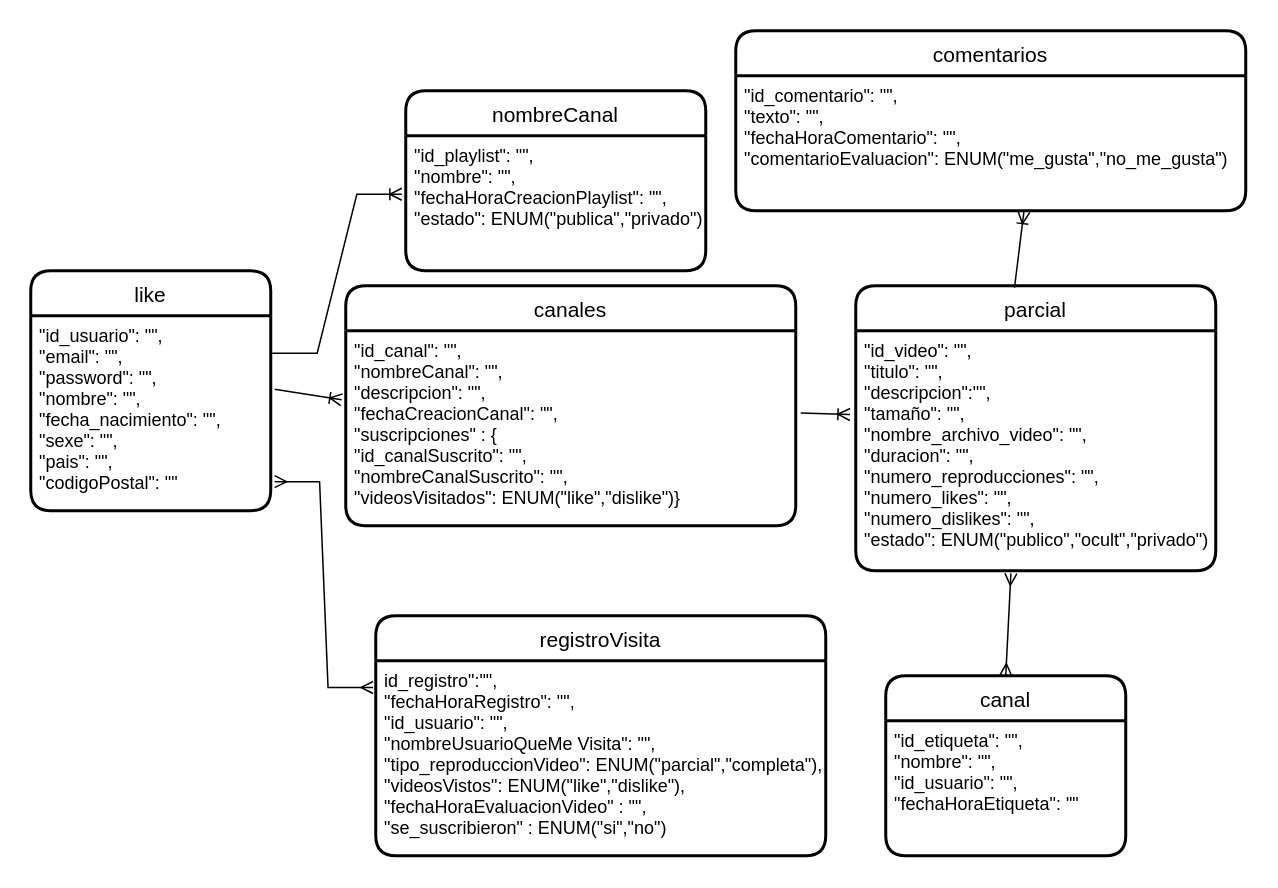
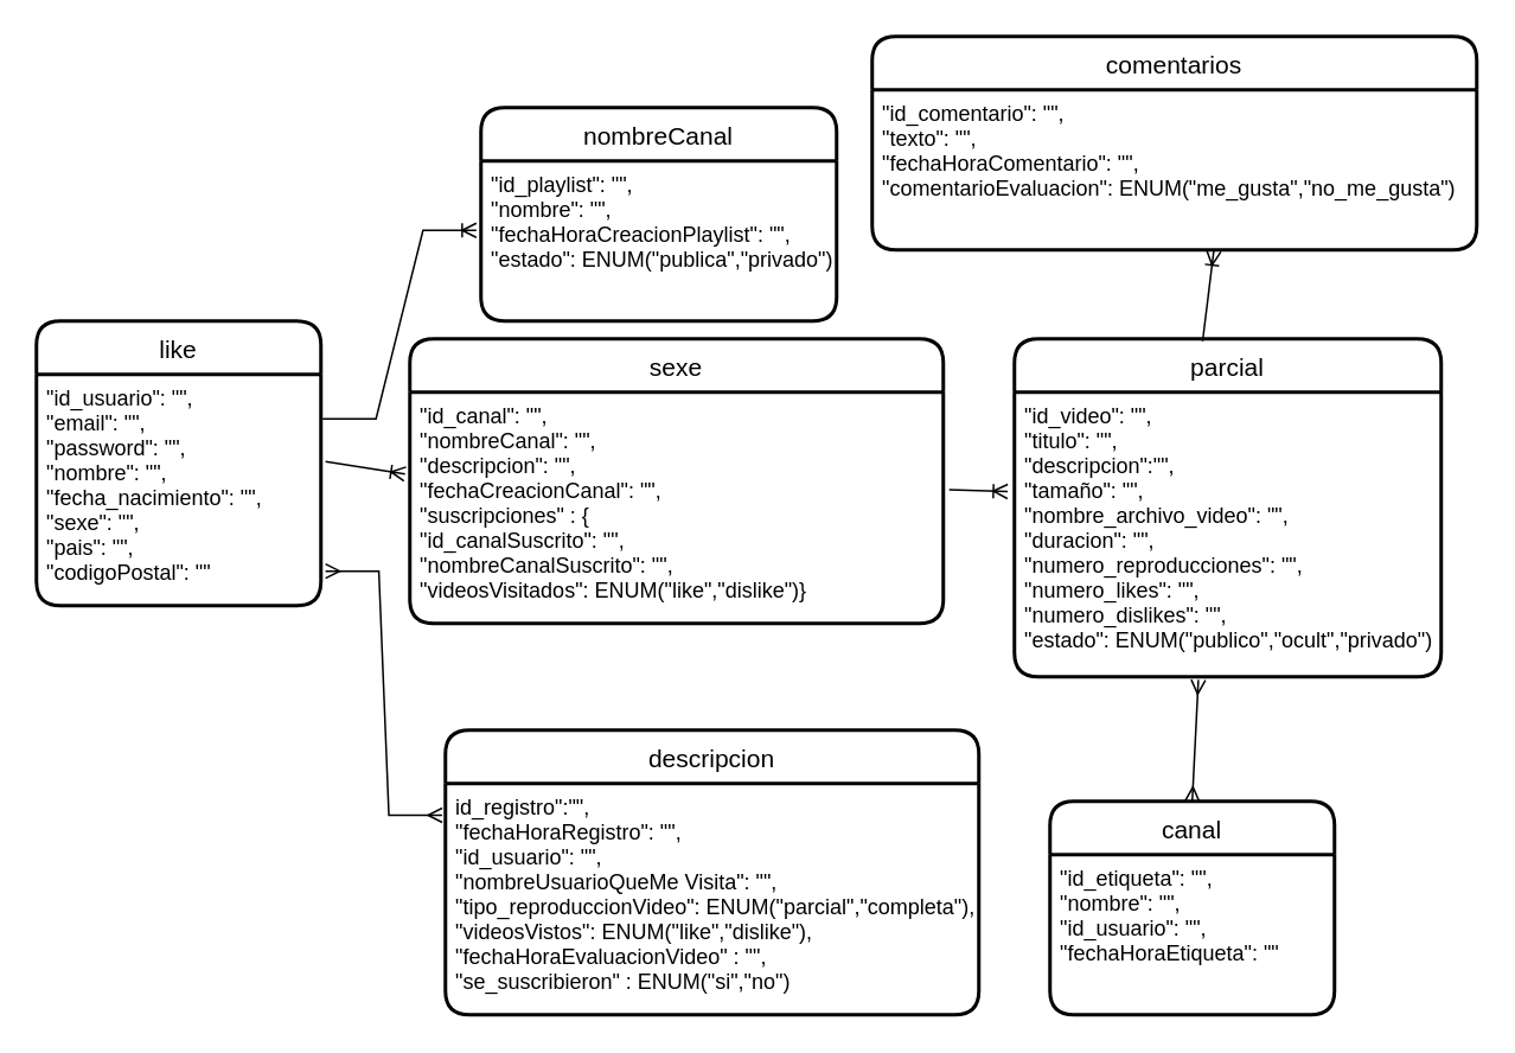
  <mxCell id="0" />
  <mxCell id="1" parent="0" />
- <mxCell id="2" value="canales" style="swimlane;childLayout=stackLayout;horizontal=1;startSize=30;horizontalStack=0;rounded=1;fontSize=14;fontStyle=0;strokeWidth=2;resizeParent=0;resizeLast=1;shadow=0;dashed=0;align=center;" vertex="1" parent="1"><mxGeometry x="230" y="190" width="300" height="160" as="geometry" /></mxCell>
+ <mxCell id="2" value="sexe" style="swimlane;childLayout=stackLayout;horizontal=1;startSize=30;horizontalStack=0;rounded=1;fontSize=14;fontStyle=0;strokeWidth=2;resizeParent=0;resizeLast=1;shadow=0;dashed=0;align=center;" vertex="1" parent="1"><mxGeometry x="230" y="190" width="300" height="160" as="geometry" /></mxCell>
  <mxCell id="3" value="&quot;id_canal&quot;: &quot;&quot;,&#10;&quot;nombreCanal&quot;: &quot;&quot;,&#10;&quot;descripcion&quot;: &quot;&quot;,&#10;&quot;fechaCreacionCanal&quot;: &quot;&quot;,&#10;&quot;suscripciones&quot; : {&#10;&quot;id_canalSuscrito&quot;: &quot;&quot;,&#10;&quot;nombreCanalSuscrito&quot;: &quot;&quot;,&#10;&quot;videosVisitados&quot;: ENUM(&quot;like&quot;,&quot;dislike&quot;)}&#10;" style="align=left;strokeColor=none;fillColor=none;spacingLeft=4;fontSize=12;verticalAlign=top;resizable=0;rotatable=0;part=1;" vertex="1" parent="2"><mxGeometry y="30" width="300" height="130" as="geometry" /></mxCell>
  <mxCell id="4" value="nombreCanal" style="swimlane;childLayout=stackLayout;horizontal=1;startSize=30;horizontalStack=0;rounded=1;fontSize=14;fontStyle=0;strokeWidth=2;resizeParent=0;resizeLast=1;shadow=0;dashed=0;align=center;" vertex="1" parent="1"><mxGeometry x="270" y="60" width="200" height="120" as="geometry" /></mxCell>
  <mxCell id="5" value="&quot;id_playlist&quot;: &quot;&quot;,&#10;&quot;nombre&quot;: &quot;&quot;,&#10;&quot;fechaHoraCreacionPlaylist&quot;: &quot;&quot;,&#10;&quot;estado&quot;: ENUM(&quot;publica&quot;,&quot;privado&quot;)" style="align=left;strokeColor=none;fillColor=none;spacingLeft=4;fontSize=12;verticalAlign=top;resizable=0;rotatable=0;part=1;" vertex="1" parent="4"><mxGeometry y="30" width="200" height="90" as="geometry" /></mxCell>
  <mxCell id="6" value="comentarios" style="swimlane;childLayout=stackLayout;horizontal=1;startSize=30;horizontalStack=0;rounded=1;fontSize=14;fontStyle=0;strokeWidth=2;resizeParent=0;resizeLast=1;shadow=0;dashed=0;align=center;" vertex="1" parent="1"><mxGeometry x="490" y="20" width="340" height="120" as="geometry" /></mxCell>
  <mxCell id="7" value="&quot;id_comentario&quot;: &quot;&quot;,&#10;&quot;texto&quot;: &quot;&quot;,&#10;&quot;fechaHoraComentario&quot;: &quot;&quot;,&#10;&quot;comentarioEvaluacion&quot;: ENUM(&quot;me_gusta&quot;,&quot;no_me_gusta&quot;)" style="align=left;strokeColor=none;fillColor=none;spacingLeft=4;fontSize=12;verticalAlign=top;resizable=0;rotatable=0;part=1;" vertex="1" parent="6"><mxGeometry y="30" width="340" height="90" as="geometry" /></mxCell>
  <mxCell id="8" value="canal" style="swimlane;childLayout=stackLayout;horizontal=1;startSize=30;horizontalStack=0;rounded=1;fontSize=14;fontStyle=0;strokeWidth=2;resizeParent=0;resizeLast=1;shadow=0;dashed=0;align=center;" vertex="1" parent="1"><mxGeometry x="590" y="450" width="160" height="120" as="geometry" /></mxCell>
  <mxCell id="9" value="&quot;id_etiqueta&quot;: &quot;&quot;,&#10;&quot;nombre&quot;: &quot;&quot;,&#10;&quot;id_usuario&quot;: &quot;&quot;,&#10;&quot;fechaHoraEtiqueta&quot;: &quot;&quot;" style="align=left;strokeColor=none;fillColor=none;spacingLeft=4;fontSize=12;verticalAlign=top;resizable=0;rotatable=0;part=1;" vertex="1" parent="8"><mxGeometry y="30" width="160" height="90" as="geometry" /></mxCell>
  <mxCell id="10" value="parcial" style="swimlane;childLayout=stackLayout;horizontal=1;startSize=30;horizontalStack=0;rounded=1;fontSize=14;fontStyle=0;strokeWidth=2;resizeParent=0;resizeLast=1;shadow=0;dashed=0;align=center;" vertex="1" parent="1"><mxGeometry x="570" y="190" width="240" height="190" as="geometry" /></mxCell>
  <mxCell id="11" value="&quot;id_video&quot;: &quot;&quot;,&#10;&quot;titulo&quot;: &quot;&quot;,&#10;&quot;descripcion&quot;:&quot;&quot;,&#10;&quot;tamaño&quot;: &quot;&quot;,&#10;&quot;nombre_archivo_video&quot;: &quot;&quot;,&#10;&quot;duracion&quot;: &quot;&quot;,&#10;&quot;numero_reproducciones&quot;: &quot;&quot;,&#10;&quot;numero_likes&quot;: &quot;&quot;,&#10;&quot;numero_dislikes&quot;: &quot;&quot;,&#10;&quot;estado&quot;: ENUM(&quot;publico&quot;,&quot;ocult&quot;,&quot;privado&quot;)" style="align=left;strokeColor=none;fillColor=none;spacingLeft=4;fontSize=12;verticalAlign=top;resizable=0;rotatable=0;part=1;" vertex="1" parent="10"><mxGeometry y="30" width="240" height="160" as="geometry" /></mxCell>
  <mxCell id="12" value="like" style="swimlane;childLayout=stackLayout;horizontal=1;startSize=30;horizontalStack=0;rounded=1;fontSize=14;fontStyle=0;strokeWidth=2;resizeParent=0;resizeLast=1;shadow=0;dashed=0;align=center;" vertex="1" parent="1"><mxGeometry x="20" y="180" width="160" height="160" as="geometry" /></mxCell>
  <mxCell id="13" value="&quot;id_usuario&quot;: &quot;&quot;,&#10;&quot;email&quot;: &quot;&quot;,&#10;&quot;password&quot;: &quot;&quot;,&#10;&quot;nombre&quot;: &quot;&quot;,&#10;&quot;fecha_nacimiento&quot;: &quot;&quot;,&#10;&quot;sexe&quot;: &quot;&quot;,&#10;&quot;pais&quot;: &quot;&quot;,&#10;&quot;codigoPostal&quot;: &quot;&quot;" style="align=left;strokeColor=none;fillColor=none;spacingLeft=4;fontSize=12;verticalAlign=top;resizable=0;rotatable=0;part=1;" vertex="1" parent="12"><mxGeometry y="30" width="160" height="130" as="geometry" /></mxCell>
  <mxCell id="14" value="" style="fontSize=12;html=1;endArrow=ERmany;startArrow=ERmany;rounded=0;entryX=0.5;entryY=0;entryDx=0;entryDy=0;exitX=0.431;exitY=1.011;exitDx=0;exitDy=0;exitPerimeter=0;" edge="1" parent="1" source="11" target="8"><mxGeometry width="100" height="100" relative="1" as="geometry"><mxPoint x="520" y="130" as="sourcePoint" /><mxPoint x="620" y="30" as="targetPoint" /></mxGeometry></mxCell>
- <mxCell id="15" value="registroVisita" style="swimlane;childLayout=stackLayout;horizontal=1;startSize=30;horizontalStack=0;rounded=1;fontSize=14;fontStyle=0;strokeWidth=2;resizeParent=0;resizeLast=1;shadow=0;dashed=0;align=center;" vertex="1" parent="1"><mxGeometry x="250" y="410" width="300" height="160" as="geometry" /></mxCell>
+ <mxCell id="15" value="descripcion" style="swimlane;childLayout=stackLayout;horizontal=1;startSize=30;horizontalStack=0;rounded=1;fontSize=14;fontStyle=0;strokeWidth=2;resizeParent=0;resizeLast=1;shadow=0;dashed=0;align=center;" vertex="1" parent="1"><mxGeometry x="250" y="410" width="300" height="160" as="geometry" /></mxCell>
  <mxCell id="16" value="id_registro&quot;:&quot;&quot;,&#10;&quot;fechaHoraRegistro&quot;: &quot;&quot;,&#10;&quot;id_usuario&quot;: &quot;&quot;,&#10;&quot;nombreUsuarioQueMe Visita&quot;: &quot;&quot;,&#10;&quot;tipo_reproduccionVideo&quot;: ENUM(&quot;parcial&quot;,&quot;completa&quot;),&#10;&quot;videosVistos&quot;: ENUM(&quot;like&quot;,&quot;dislike&quot;),&#10;&quot;fechaHoraEvaluacionVideo&quot; : &quot;&quot;,&#10;&quot;se_suscribieron&quot; : ENUM(&quot;si&quot;,&quot;no&quot;)" style="align=left;strokeColor=none;fillColor=none;spacingLeft=4;fontSize=12;verticalAlign=top;resizable=0;rotatable=0;part=1;" vertex="1" parent="15"><mxGeometry y="30" width="300" height="130" as="geometry" /></mxCell>
  <mxCell id="17" value="" style="fontSize=12;html=1;endArrow=ERoneToMany;rounded=0;entryX=-0.009;entryY=0.354;entryDx=0;entryDy=0;entryPerimeter=0;exitX=1.016;exitY=0.377;exitDx=0;exitDy=0;exitPerimeter=0;" edge="1" parent="1" source="13" target="3"><mxGeometry width="100" height="100" relative="1" as="geometry"><mxPoint x="10" y="50" as="sourcePoint" /><mxPoint x="110" y="-50" as="targetPoint" /></mxGeometry></mxCell>
  <mxCell id="18" value="" style="edgeStyle=entityRelationEdgeStyle;fontSize=12;html=1;endArrow=ERoneToMany;rounded=0;entryX=-0.013;entryY=0.433;entryDx=0;entryDy=0;entryPerimeter=0;exitX=1.006;exitY=0.192;exitDx=0;exitDy=0;exitPerimeter=0;" edge="1" parent="1" source="13" target="5"><mxGeometry width="100" height="100" relative="1" as="geometry"><mxPoint x="50" y="390" as="sourcePoint" /><mxPoint x="150" y="290" as="targetPoint" /></mxGeometry></mxCell>
  <mxCell id="19" value="" style="edgeStyle=entityRelationEdgeStyle;fontSize=12;html=1;endArrow=ERmany;startArrow=ERmany;rounded=0;entryX=1.016;entryY=0.851;entryDx=0;entryDy=0;entryPerimeter=0;exitX=-0.006;exitY=0.137;exitDx=0;exitDy=0;exitPerimeter=0;" edge="1" parent="1" source="16" target="13"><mxGeometry width="100" height="100" relative="1" as="geometry"><mxPoint x="430" y="390" as="sourcePoint" /><mxPoint x="530" y="290" as="targetPoint" /></mxGeometry></mxCell>
  <mxCell id="20" value="" style="fontSize=12;html=1;endArrow=ERoneToMany;rounded=0;entryX=-0.016;entryY=0.349;entryDx=0;entryDy=0;entryPerimeter=0;exitX=1.011;exitY=0.422;exitDx=0;exitDy=0;exitPerimeter=0;" edge="1" parent="1" source="3" target="11"><mxGeometry width="100" height="100" relative="1" as="geometry"><mxPoint x="510" y="200" as="sourcePoint" /><mxPoint x="610" y="100" as="targetPoint" /></mxGeometry></mxCell>
  <mxCell id="21" value="" style="fontSize=12;html=1;endArrow=ERoneToMany;rounded=0;entryX=0.565;entryY=1.007;entryDx=0;entryDy=0;exitX=0.441;exitY=0.007;exitDx=0;exitDy=0;exitPerimeter=0;entryPerimeter=0;" edge="1" parent="1" source="10" target="7"><mxGeometry width="100" height="100" relative="1" as="geometry"><mxPoint x="510" y="200" as="sourcePoint" /><mxPoint x="700" y="150" as="targetPoint" /></mxGeometry></mxCell>
